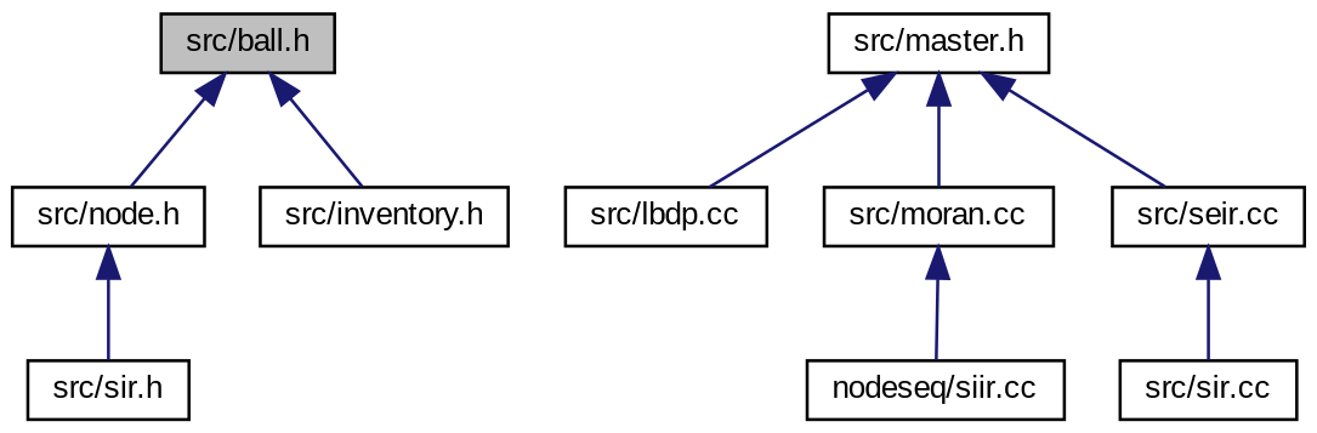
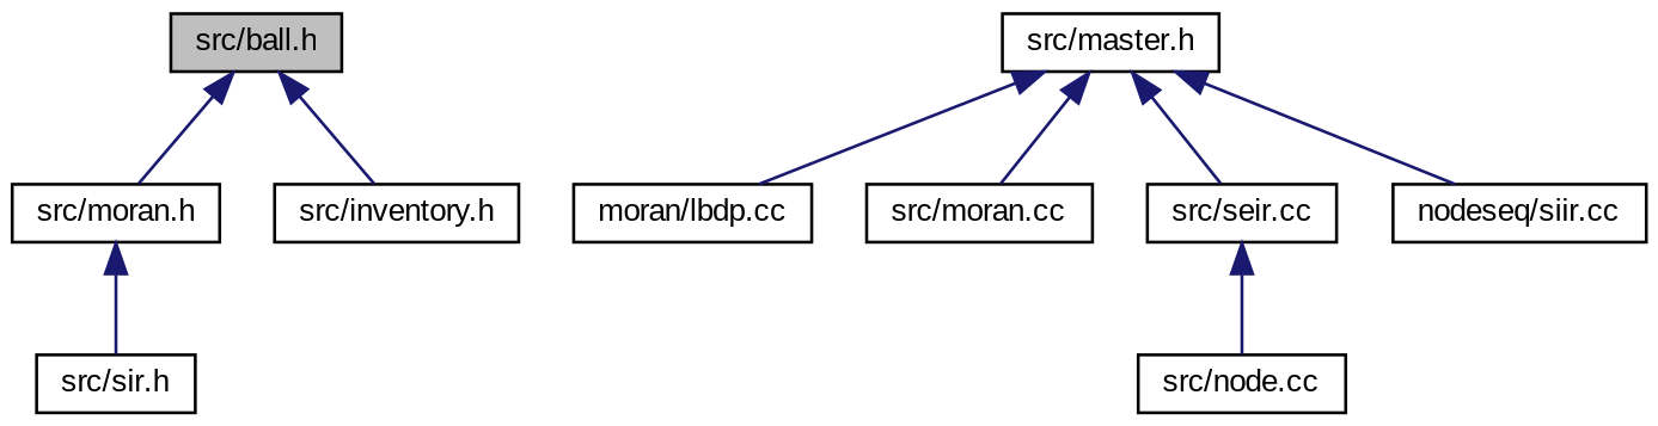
  digraph {
    fontname="Liberation Sans"
    node [color=black fillcolor=white fontname="Liberation Sans" fontsize=10 shape=record style=filled]
    edge [color=midnightblue dir=back fontname="Liberation Sans" fontsize=10 labelfontname=Helvetica labelfontsize=10 style=solid]
    n1 [fillcolor=grey75 fontcolor=black height=0.2 label="src/ball.h" width=0.4]
-   n2 [height=0.2 label="src/node.h" width=0.4]
+   n2 [height=0.2 label="src/moran.h" width=0.4]
    n3 [height=0.2 label="src/inventory.h" width=0.4]
    n4 [height=0.2 label="src/sir.h" width=0.4]
    n5 [height=0.2 label="src/master.h" width=0.4]
-   n6 [height=0.2 label="src/lbdp.cc" width=0.4]
+   n6 [height=0.2 label="moran/lbdp.cc" width=0.4]
    n7 [height=0.2 label="src/moran.cc" width=0.4]
    n8 [height=0.2 label="src/seir.cc" width=0.4]
    n9 [height=0.2 label="nodeseq/siir.cc" width=0.4]
-   n10 [height=0.2 label="src/sir.cc" width=0.4]
+   n10 [height=0.2 label="src/node.cc" width=0.4]
    n1 -> n2
    n1 -> n3
    n2 -> n4
    n5 -> n6
    n5 -> n7
    n5 -> n8
-   n7 -> n9
+   n5 -> n9
    n8 -> n10
  }
